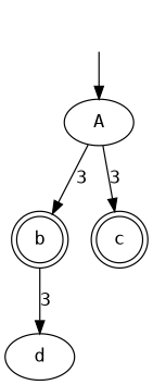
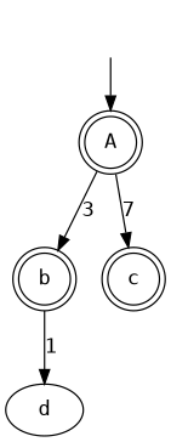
  digraph {
    fontname="DejaVu Sans Mono"
    node [fontname="DejaVu Sans Mono"]
    edge [fontname="DejaVu Sans Mono"]
    "" [shape=none]
-   A
+   A [shape=doublecircle]
    b [shape=doublecircle]
    c [shape=doublecircle]
    d
    "" -> A
    A -> b [label=3]
-   A -> c [label=3]
-   b -> d [label=3]
+   A -> c [label=7]
+   b -> d [label=1]
  }
